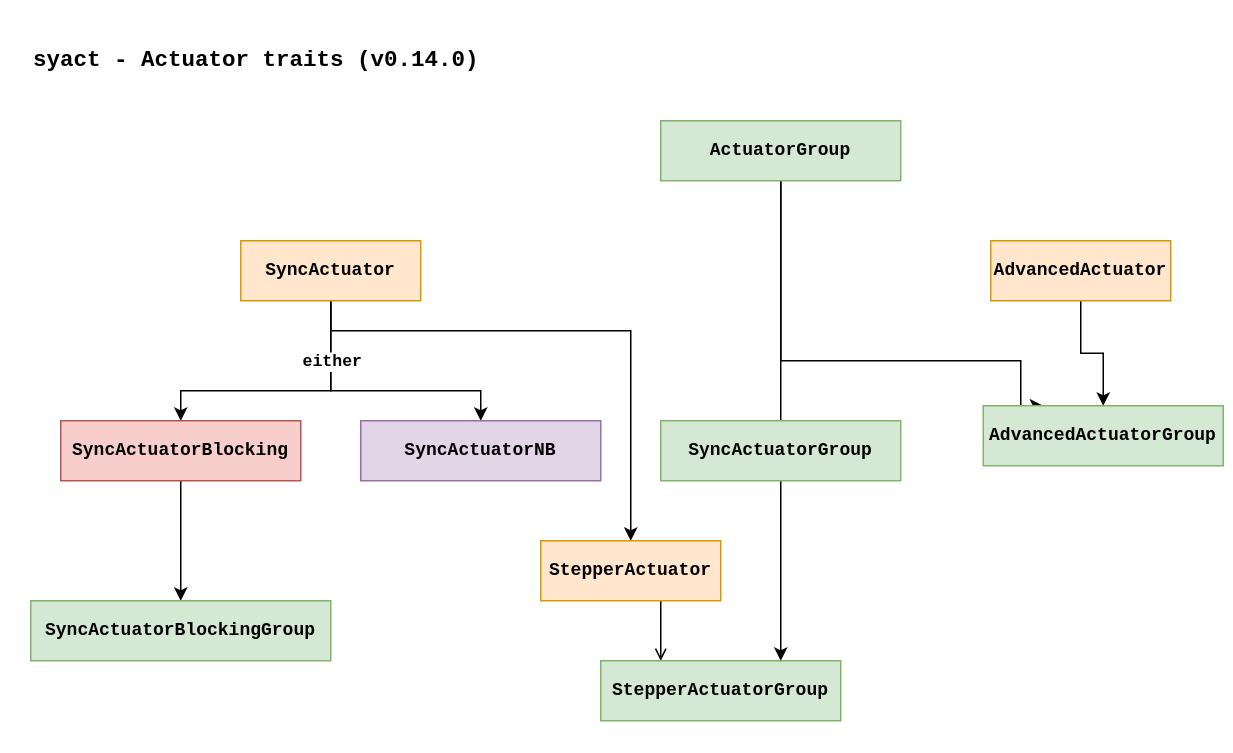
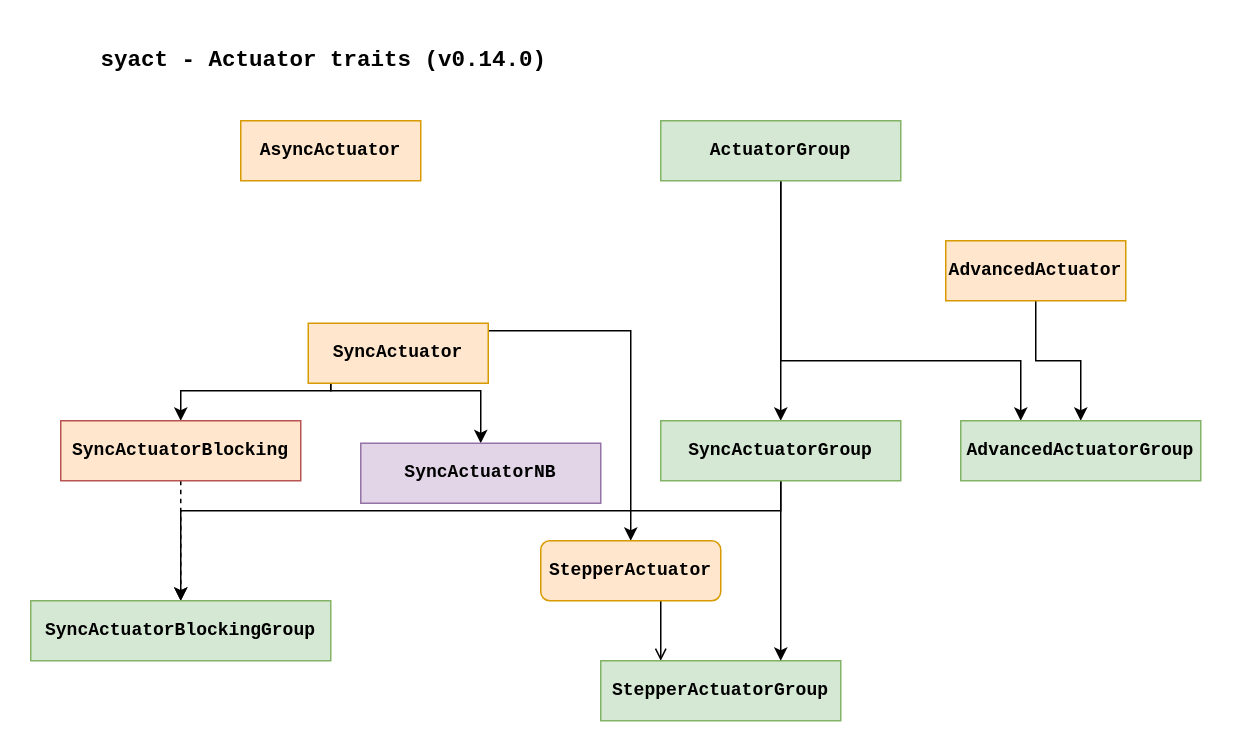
  <mxCell id="0" />
  <mxCell id="1" parent="0" />
  <mxCell id="2" style="edgeStyle=orthogonalEdgeStyle;rounded=0;orthogonalLoop=1;jettySize=auto;html=1;entryX=0.5;entryY=0;entryDx=0;entryDy=0;" parent="1" source="6" target="8" edge="1"><mxGeometry relative="1" as="geometry"><Array as="points"><mxPoint x="220" y="260" /><mxPoint x="120" y="260" /></Array></mxGeometry></mxCell>
  <mxCell id="3" style="edgeStyle=orthogonalEdgeStyle;rounded=0;orthogonalLoop=1;jettySize=auto;html=1;entryX=0.5;entryY=0;entryDx=0;entryDy=0;" parent="1" source="6" target="9" edge="1"><mxGeometry relative="1" as="geometry"><Array as="points"><mxPoint x="220" y="260" /><mxPoint x="320" y="260" /></Array></mxGeometry></mxCell>
  <mxCell id="4" value="either" style="edgeLabel;html=1;align=center;verticalAlign=middle;resizable=0;points=[];fontFamily=Courier New;fontStyle=1" parent="3" vertex="1" connectable="0"><mxGeometry x="-0.227" y="-2" relative="1" as="geometry"><mxPoint x="-10" y="-22" as="offset" /></mxGeometry></mxCell>
  <mxCell id="5" style="edgeStyle=orthogonalEdgeStyle;rounded=0;orthogonalLoop=1;jettySize=auto;html=1;entryX=0.5;entryY=0;entryDx=0;entryDy=0;" edge="1" parent="1" source="6" target="17"><mxGeometry relative="1" as="geometry"><Array as="points"><mxPoint x="220" y="220" /><mxPoint x="420" y="220" /></Array></mxGeometry></mxCell>
- <mxCell id="6" value="SyncActuator" style="rounded=0;whiteSpace=wrap;html=1;fontFamily=Courier New;fontStyle=1;fillColor=#ffe6cc;strokeColor=#d79b00;" parent="1" vertex="1"><mxGeometry x="160" y="160" width="120" height="40" as="geometry" /></mxCell>
- <mxCell id="7" style="edgeStyle=orthogonalEdgeStyle;rounded=0;orthogonalLoop=1;jettySize=auto;html=1;entryX=0.5;entryY=0;entryDx=0;entryDy=0;" edge="1" parent="1" source="8" target="23"><mxGeometry relative="1" as="geometry" /></mxCell>
- <mxCell id="8" value="SyncActuatorBlocking" style="rounded=0;whiteSpace=wrap;html=1;fontFamily=Courier New;fontStyle=1;fillColor=#f8cecc;strokeColor=#b85450;" parent="1" vertex="1"><mxGeometry x="40" y="280" width="160" height="40" as="geometry" /></mxCell>
- <mxCell id="9" value="SyncActuatorNB" style="rounded=0;whiteSpace=wrap;html=1;fontFamily=Courier New;fontStyle=1;fillColor=#e1d5e7;strokeColor=#9673a6;" parent="1" vertex="1"><mxGeometry x="240" y="280" width="160" height="40" as="geometry" /></mxCell>
- <mxCell id="11" style="edgeStyle=orthogonalEdgeStyle;rounded=0;orthogonalLoop=1;jettySize=auto;html=1;entryX=0.5;entryY=0;entryDx=0;entryDy=0;endArrow=none;" edge="1" parent="1" source="13" target="21"><mxGeometry relative="1" as="geometry" /></mxCell>
+ <mxCell id="6" value="SyncActuator" style="rounded=0;whiteSpace=wrap;html=1;fontFamily=Courier New;fontStyle=1;fillColor=#ffe6cc;strokeColor=#d79b00;" parent="1" vertex="1"><mxGeometry x="205" y="215" width="120" height="40" as="geometry" /></mxCell>
+ <mxCell id="7" style="edgeStyle=orthogonalEdgeStyle;rounded=0;orthogonalLoop=1;jettySize=auto;html=1;entryX=0.5;entryY=0;entryDx=0;entryDy=0;dashed=1;" edge="1" parent="1" source="8" target="23"><mxGeometry relative="1" as="geometry" /></mxCell>
+ <mxCell id="8" value="SyncActuatorBlocking" style="rounded=0;whiteSpace=wrap;html=1;fontFamily=Courier New;fontStyle=1;fillColor=#ffe6cc;strokeColor=#b85450;" parent="1" vertex="1"><mxGeometry x="40" y="280" width="160" height="40" as="geometry" /></mxCell>
+ <mxCell id="9" value="SyncActuatorNB" style="rounded=0;whiteSpace=wrap;html=1;fontFamily=Courier New;fontStyle=1;fillColor=#e1d5e7;strokeColor=#9673a6;" parent="1" vertex="1"><mxGeometry x="240" y="295" width="160" height="40" as="geometry" /></mxCell>
+ <mxCell id="10" value="AsyncActuator" style="rounded=0;whiteSpace=wrap;html=1;fontFamily=Courier New;fontStyle=1;fillColor=#ffe6cc;strokeColor=#d79b00;" parent="1" vertex="1"><mxGeometry x="160" y="80" width="120" height="40" as="geometry" /></mxCell>
+ <mxCell id="11" style="edgeStyle=orthogonalEdgeStyle;rounded=0;orthogonalLoop=1;jettySize=auto;html=1;entryX=0.5;entryY=0;entryDx=0;entryDy=0;" edge="1" parent="1" source="13" target="21"><mxGeometry relative="1" as="geometry" /></mxCell>
  <mxCell id="12" style="edgeStyle=orthogonalEdgeStyle;rounded=0;orthogonalLoop=1;jettySize=auto;html=1;entryX=0.25;entryY=0;entryDx=0;entryDy=0;" edge="1" parent="1" source="13" target="22"><mxGeometry relative="1" as="geometry"><mxPoint x="720" y="280" as="targetPoint" /><Array as="points"><mxPoint x="520" y="240" /><mxPoint x="680" y="240" /></Array></mxGeometry></mxCell>
  <mxCell id="13" value="ActuatorGroup" style="rounded=0;whiteSpace=wrap;html=1;fontFamily=Courier New;fontStyle=1;fillColor=#d5e8d4;strokeColor=#82b366;" vertex="1" parent="1"><mxGeometry x="440" y="80" width="160" height="40" as="geometry" /></mxCell>
  <mxCell id="14" style="edgeStyle=orthogonalEdgeStyle;rounded=0;orthogonalLoop=1;jettySize=auto;html=1;entryX=0.5;entryY=0;entryDx=0;entryDy=0;" edge="1" parent="1" source="15" target="22"><mxGeometry relative="1" as="geometry" /></mxCell>
- <mxCell id="15" value="AdvancedActuator" style="rounded=0;whiteSpace=wrap;html=1;fontFamily=Courier New;fontStyle=1;fillColor=#ffe6cc;strokeColor=#d79b00;" vertex="1" parent="1"><mxGeometry x="660" y="160" width="120" height="40" as="geometry" /></mxCell>
+ <mxCell id="15" value="AdvancedActuator" style="rounded=0;whiteSpace=wrap;html=1;fontFamily=Courier New;fontStyle=1;fillColor=#ffe6cc;strokeColor=#d79b00;" vertex="1" parent="1"><mxGeometry x="630" y="160" width="120" height="40" as="geometry" /></mxCell>
  <mxCell id="16" style="edgeStyle=orthogonalEdgeStyle;rounded=0;orthogonalLoop=1;jettySize=auto;html=1;entryX=0.25;entryY=0;entryDx=0;entryDy=0;endArrow=open;" edge="1" parent="1" source="17" target="18"><mxGeometry relative="1" as="geometry"><Array as="points"><mxPoint x="440" y="410" /><mxPoint x="440" y="410" /></Array></mxGeometry></mxCell>
- <mxCell id="17" value="StepperActuator" style="rounded=0;whiteSpace=wrap;html=1;fontFamily=Courier New;fontStyle=1;fillColor=#ffe6cc;strokeColor=#d79b00;" vertex="1" parent="1"><mxGeometry x="360" y="360" width="120" height="40" as="geometry" /></mxCell>
+ <mxCell id="17" value="StepperActuator" style="whiteSpace=wrap;html=1;fontFamily=Courier New;fontStyle=1;fillColor=#ffe6cc;strokeColor=#d79b00;rounded=1;" vertex="1" parent="1"><mxGeometry x="360" y="360" width="120" height="40" as="geometry" /></mxCell>
  <mxCell id="18" value="StepperActuatorGroup" style="rounded=0;whiteSpace=wrap;html=1;fontFamily=Courier New;fontStyle=1;fillColor=#d5e8d4;strokeColor=#82b366;" vertex="1" parent="1"><mxGeometry x="400" y="440" width="160" height="40" as="geometry" /></mxCell>
  <mxCell id="19" style="edgeStyle=orthogonalEdgeStyle;rounded=0;orthogonalLoop=1;jettySize=auto;html=1;" edge="1" parent="1" source="21"><mxGeometry relative="1" as="geometry"><mxPoint x="520" y="440" as="targetPoint" /><Array as="points"><mxPoint x="520" y="440" /></Array></mxGeometry></mxCell>
+ <mxCell id="20" style="edgeStyle=orthogonalEdgeStyle;rounded=0;orthogonalLoop=1;jettySize=auto;html=1;entryX=0.5;entryY=0;entryDx=0;entryDy=0;" edge="1" parent="1" source="21" target="23"><mxGeometry relative="1" as="geometry"><Array as="points"><mxPoint x="520" y="340" /><mxPoint x="120" y="340" /></Array></mxGeometry></mxCell>
  <mxCell id="21" value="SyncActuatorGroup" style="rounded=0;whiteSpace=wrap;html=1;fontFamily=Courier New;fontStyle=1;fillColor=#d5e8d4;strokeColor=#82b366;" vertex="1" parent="1"><mxGeometry x="440" y="280" width="160" height="40" as="geometry" /></mxCell>
- <mxCell id="22" value="AdvancedActuatorGroup" style="rounded=0;whiteSpace=wrap;html=1;fontFamily=Courier New;fontStyle=1;fillColor=#d5e8d4;strokeColor=#82b366;" vertex="1" parent="1"><mxGeometry x="655" y="270" width="160" height="40" as="geometry" /></mxCell>
+ <mxCell id="22" value="AdvancedActuatorGroup" style="rounded=0;whiteSpace=wrap;html=1;fontFamily=Courier New;fontStyle=1;fillColor=#d5e8d4;strokeColor=#82b366;" vertex="1" parent="1"><mxGeometry x="640" y="280" width="160" height="40" as="geometry" /></mxCell>
  <mxCell id="23" value="SyncActuatorBlockingGroup" style="rounded=0;whiteSpace=wrap;html=1;fontFamily=Courier New;fontStyle=1;fillColor=#d5e8d4;strokeColor=#82b366;" vertex="1" parent="1"><mxGeometry x="20" y="400" width="200" height="40" as="geometry" /></mxCell>
- <mxCell id="24" value="&lt;font face=&quot;Courier New&quot;&gt;&lt;span style=&quot;font-size: 15px;&quot;&gt;&lt;b&gt;syact - Actuator traits (v0.14.0)&lt;/b&gt;&lt;/span&gt;&lt;/font&gt;" style="text;html=1;align=left;verticalAlign=middle;whiteSpace=wrap;rounded=0;" vertex="1" parent="1"><mxGeometry x="20" y="20" width="360" height="40" as="geometry" /></mxCell>
+ <mxCell id="24" value="&lt;font face=&quot;Courier New&quot;&gt;&lt;span style=&quot;font-size: 15px;&quot;&gt;&lt;b&gt;syact - Actuator traits (v0.14.0)&lt;/b&gt;&lt;/span&gt;&lt;/font&gt;" style="text;html=1;align=left;verticalAlign=middle;whiteSpace=wrap;rounded=0;" vertex="1" parent="1"><mxGeometry x="65" y="20" width="360" height="40" as="geometry" /></mxCell>
